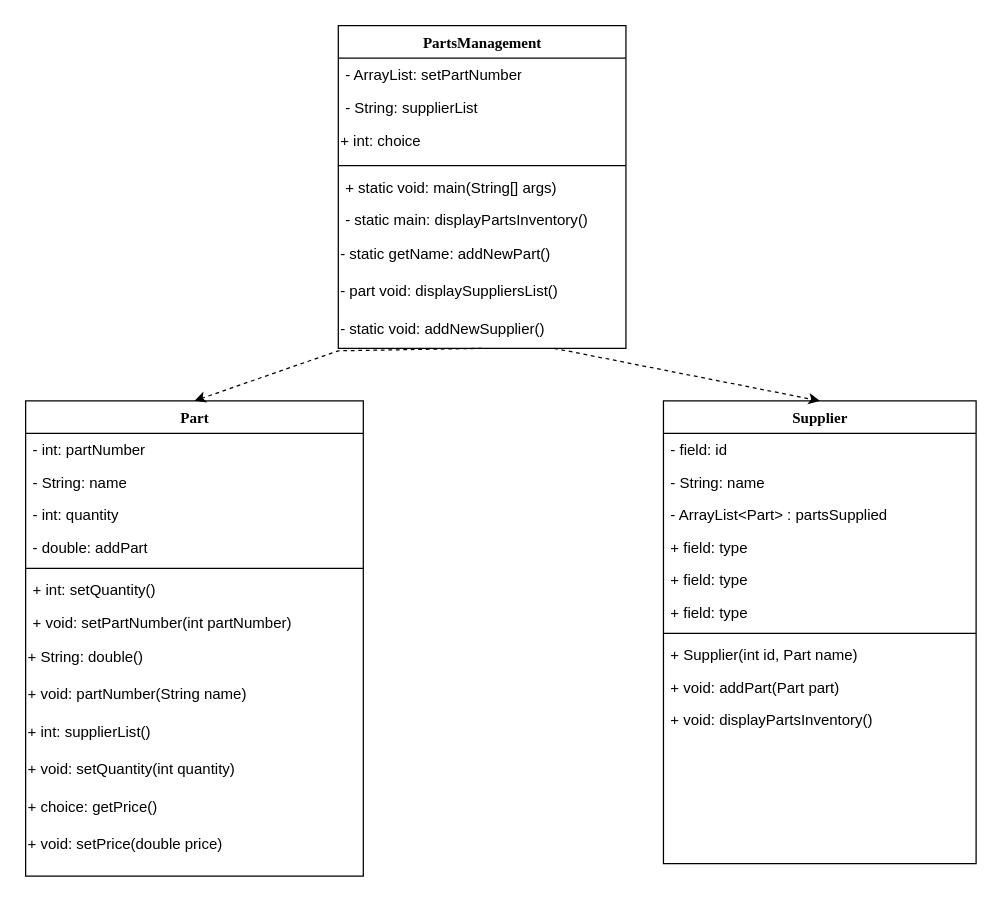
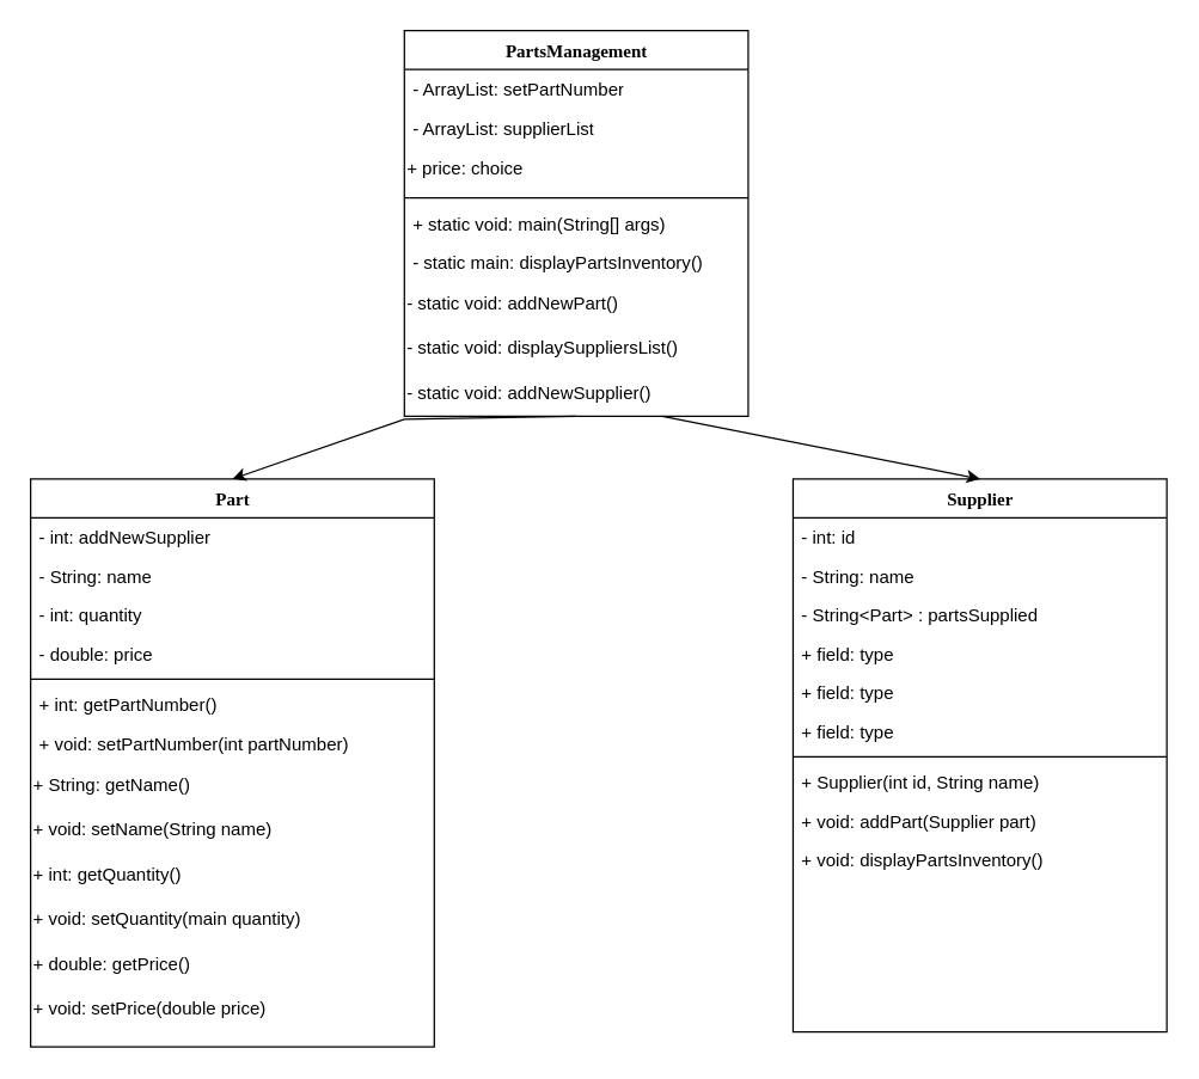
  <mxCell id="0" />
  <mxCell id="1" parent="0" />
  <mxCell id="2" value="Part" style="swimlane;html=1;fontStyle=1;align=center;verticalAlign=top;childLayout=stackLayout;horizontal=1;startSize=26;horizontalStack=0;resizeParent=1;resizeLast=0;collapsible=1;marginBottom=0;swimlaneFillColor=#ffffff;rounded=0;shadow=0;comic=0;labelBackgroundColor=none;strokeWidth=1;fillColor=none;fontFamily=Verdana;fontSize=12" parent="1" vertex="1"><mxGeometry x="20" y="320" width="270" height="380" as="geometry" /></mxCell>
- <mxCell id="3" value="- int: partNumber" style="text;html=1;strokeColor=none;fillColor=none;align=left;verticalAlign=top;spacingLeft=4;spacingRight=4;whiteSpace=wrap;overflow=hidden;rotatable=0;points=[[0,0.5],[1,0.5]];portConstraint=eastwest;" parent="2" vertex="1"><mxGeometry y="26" width="270" height="26" as="geometry" /></mxCell>
+ <mxCell id="3" value="- int: addNewSupplier" style="text;html=1;strokeColor=none;fillColor=none;align=left;verticalAlign=top;spacingLeft=4;spacingRight=4;whiteSpace=wrap;overflow=hidden;rotatable=0;points=[[0,0.5],[1,0.5]];portConstraint=eastwest;" parent="2" vertex="1"><mxGeometry y="26" width="270" height="26" as="geometry" /></mxCell>
  <mxCell id="4" value="- String: name" style="text;html=1;strokeColor=none;fillColor=none;align=left;verticalAlign=top;spacingLeft=4;spacingRight=4;whiteSpace=wrap;overflow=hidden;rotatable=0;points=[[0,0.5],[1,0.5]];portConstraint=eastwest;" parent="2" vertex="1"><mxGeometry y="52" width="270" height="26" as="geometry" /></mxCell>
  <mxCell id="5" value="- int: quantity" style="text;html=1;strokeColor=none;fillColor=none;align=left;verticalAlign=top;spacingLeft=4;spacingRight=4;whiteSpace=wrap;overflow=hidden;rotatable=0;points=[[0,0.5],[1,0.5]];portConstraint=eastwest;" parent="2" vertex="1"><mxGeometry y="78" width="270" height="26" as="geometry" /></mxCell>
- <mxCell id="6" value="- double: addPart" style="text;html=1;strokeColor=none;fillColor=none;align=left;verticalAlign=top;spacingLeft=4;spacingRight=4;whiteSpace=wrap;overflow=hidden;rotatable=0;points=[[0,0.5],[1,0.5]];portConstraint=eastwest;" parent="2" vertex="1"><mxGeometry y="104" width="270" height="26" as="geometry" /></mxCell>
+ <mxCell id="6" value="- double: price" style="text;html=1;strokeColor=none;fillColor=none;align=left;verticalAlign=top;spacingLeft=4;spacingRight=4;whiteSpace=wrap;overflow=hidden;rotatable=0;points=[[0,0.5],[1,0.5]];portConstraint=eastwest;" parent="2" vertex="1"><mxGeometry y="104" width="270" height="26" as="geometry" /></mxCell>
  <mxCell id="7" value="" style="line;html=1;strokeWidth=1;fillColor=none;align=left;verticalAlign=middle;spacingTop=-1;spacingLeft=3;spacingRight=3;rotatable=0;labelPosition=right;points=[];portConstraint=eastwest;" parent="2" vertex="1"><mxGeometry y="130" width="270" height="8" as="geometry" /></mxCell>
- <mxCell id="8" value="+ int: setQuantity()" style="text;html=1;strokeColor=none;fillColor=none;align=left;verticalAlign=top;spacingLeft=4;spacingRight=4;whiteSpace=wrap;overflow=hidden;rotatable=0;points=[[0,0.5],[1,0.5]];portConstraint=eastwest;" parent="2" vertex="1"><mxGeometry y="138" width="270" height="26" as="geometry" /></mxCell>
+ <mxCell id="8" value="+ int: getPartNumber()" style="text;html=1;strokeColor=none;fillColor=none;align=left;verticalAlign=top;spacingLeft=4;spacingRight=4;whiteSpace=wrap;overflow=hidden;rotatable=0;points=[[0,0.5],[1,0.5]];portConstraint=eastwest;" parent="2" vertex="1"><mxGeometry y="138" width="270" height="26" as="geometry" /></mxCell>
  <mxCell id="9" value="+ void: setPartNumber(int partNumber)" style="text;html=1;strokeColor=none;fillColor=none;align=left;verticalAlign=top;spacingLeft=4;spacingRight=4;whiteSpace=wrap;overflow=hidden;rotatable=0;points=[[0,0.5],[1,0.5]];portConstraint=eastwest;" parent="2" vertex="1"><mxGeometry y="164" width="270" height="26" as="geometry" /></mxCell>
- <mxCell id="10" value="&lt;div align=&quot;left&quot;&gt;+ String: double()&lt;br&gt;&lt;/div&gt;" style="text;html=1;align=left;verticalAlign=middle;whiteSpace=wrap;rounded=0;" vertex="1" parent="2"><mxGeometry y="190" width="270" height="30" as="geometry" /></mxCell>
- <mxCell id="11" value="&lt;div align=&quot;left&quot;&gt;+ void: partNumber(String name)&lt;/div&gt;" style="text;html=1;align=left;verticalAlign=middle;whiteSpace=wrap;rounded=0;" vertex="1" parent="2"><mxGeometry y="220" width="270" height="30" as="geometry" /></mxCell>
- <mxCell id="12" value="+ int: supplierList()" style="text;html=1;align=left;verticalAlign=middle;whiteSpace=wrap;rounded=0;" vertex="1" parent="2"><mxGeometry y="250" width="270" height="30" as="geometry" /></mxCell>
- <mxCell id="13" value="&lt;div align=&quot;left&quot;&gt;+ void: setQuantity(int quantity)&lt;/div&gt;" style="text;html=1;align=left;verticalAlign=middle;whiteSpace=wrap;rounded=0;" vertex="1" parent="2"><mxGeometry y="280" width="270" height="30" as="geometry" /></mxCell>
- <mxCell id="14" value="&lt;div align=&quot;left&quot;&gt;+ choice: getPrice()&lt;/div&gt;" style="text;html=1;align=left;verticalAlign=middle;whiteSpace=wrap;rounded=0;" vertex="1" parent="2"><mxGeometry y="310" width="270" height="30" as="geometry" /></mxCell>
+ <mxCell id="10" value="&lt;div align=&quot;left&quot;&gt;+ String: getName()&lt;br&gt;&lt;/div&gt;" style="text;html=1;align=left;verticalAlign=middle;whiteSpace=wrap;rounded=0;" vertex="1" parent="2"><mxGeometry y="190" width="270" height="30" as="geometry" /></mxCell>
+ <mxCell id="11" value="&lt;div align=&quot;left&quot;&gt;+ void: setName(String name)&lt;/div&gt;" style="text;html=1;align=left;verticalAlign=middle;whiteSpace=wrap;rounded=0;" vertex="1" parent="2"><mxGeometry y="220" width="270" height="30" as="geometry" /></mxCell>
+ <mxCell id="12" value="+ int: getQuantity()" style="text;html=1;align=left;verticalAlign=middle;whiteSpace=wrap;rounded=0;" vertex="1" parent="2"><mxGeometry y="250" width="270" height="30" as="geometry" /></mxCell>
+ <mxCell id="13" value="&lt;div align=&quot;left&quot;&gt;+ void: setQuantity(main quantity)&lt;/div&gt;" style="text;html=1;align=left;verticalAlign=middle;whiteSpace=wrap;rounded=0;" vertex="1" parent="2"><mxGeometry y="280" width="270" height="30" as="geometry" /></mxCell>
+ <mxCell id="14" value="&lt;div align=&quot;left&quot;&gt;+ double: getPrice()&lt;/div&gt;" style="text;html=1;align=left;verticalAlign=middle;whiteSpace=wrap;rounded=0;" vertex="1" parent="2"><mxGeometry y="310" width="270" height="30" as="geometry" /></mxCell>
  <mxCell id="15" value="&lt;div align=&quot;left&quot;&gt;+ void: setPrice(double price)&lt;/div&gt;" style="text;html=1;align=left;verticalAlign=middle;whiteSpace=wrap;rounded=0;" vertex="1" parent="2"><mxGeometry y="340" width="270" height="30" as="geometry" /></mxCell>
  <mxCell id="16" value="Supplier" style="swimlane;html=1;fontStyle=1;align=center;verticalAlign=top;childLayout=stackLayout;horizontal=1;startSize=26;horizontalStack=0;resizeParent=1;resizeLast=0;collapsible=1;marginBottom=0;swimlaneFillColor=#ffffff;rounded=0;shadow=0;comic=0;labelBackgroundColor=none;strokeWidth=1;fillColor=none;fontFamily=Verdana;fontSize=12" parent="1" vertex="1"><mxGeometry x="530" y="320" width="250" height="370" as="geometry" /></mxCell>
- <mxCell id="17" value="- field: id" style="text;html=1;strokeColor=none;fillColor=none;align=left;verticalAlign=top;spacingLeft=4;spacingRight=4;whiteSpace=wrap;overflow=hidden;rotatable=0;points=[[0,0.5],[1,0.5]];portConstraint=eastwest;" parent="16" vertex="1"><mxGeometry y="26" width="250" height="26" as="geometry" /></mxCell>
+ <mxCell id="17" value="- int: id" style="text;html=1;strokeColor=none;fillColor=none;align=left;verticalAlign=top;spacingLeft=4;spacingRight=4;whiteSpace=wrap;overflow=hidden;rotatable=0;points=[[0,0.5],[1,0.5]];portConstraint=eastwest;" parent="16" vertex="1"><mxGeometry y="26" width="250" height="26" as="geometry" /></mxCell>
  <mxCell id="18" value="- String: name" style="text;html=1;strokeColor=none;fillColor=none;align=left;verticalAlign=top;spacingLeft=4;spacingRight=4;whiteSpace=wrap;overflow=hidden;rotatable=0;points=[[0,0.5],[1,0.5]];portConstraint=eastwest;" parent="16" vertex="1"><mxGeometry y="52" width="250" height="26" as="geometry" /></mxCell>
- <mxCell id="19" value="- ArrayList&amp;lt;Part&amp;gt; : partsSupplied" style="text;html=1;strokeColor=none;fillColor=none;align=left;verticalAlign=top;spacingLeft=4;spacingRight=4;whiteSpace=wrap;overflow=hidden;rotatable=0;points=[[0,0.5],[1,0.5]];portConstraint=eastwest;" parent="16" vertex="1"><mxGeometry y="78" width="250" height="26" as="geometry" /></mxCell>
+ <mxCell id="19" value="- String&amp;lt;Part&amp;gt; : partsSupplied" style="text;html=1;strokeColor=none;fillColor=none;align=left;verticalAlign=top;spacingLeft=4;spacingRight=4;whiteSpace=wrap;overflow=hidden;rotatable=0;points=[[0,0.5],[1,0.5]];portConstraint=eastwest;" parent="16" vertex="1"><mxGeometry y="78" width="250" height="26" as="geometry" /></mxCell>
  <mxCell id="20" value="+ field: type" style="text;html=1;strokeColor=none;fillColor=none;align=left;verticalAlign=top;spacingLeft=4;spacingRight=4;whiteSpace=wrap;overflow=hidden;rotatable=0;points=[[0,0.5],[1,0.5]];portConstraint=eastwest;" parent="16" vertex="1"><mxGeometry y="104" width="250" height="26" as="geometry" /></mxCell>
  <mxCell id="21" value="+ field: type" style="text;html=1;strokeColor=none;fillColor=none;align=left;verticalAlign=top;spacingLeft=4;spacingRight=4;whiteSpace=wrap;overflow=hidden;rotatable=0;points=[[0,0.5],[1,0.5]];portConstraint=eastwest;" parent="16" vertex="1"><mxGeometry y="130" width="250" height="26" as="geometry" /></mxCell>
  <mxCell id="22" value="+ field: type" style="text;html=1;strokeColor=none;fillColor=none;align=left;verticalAlign=top;spacingLeft=4;spacingRight=4;whiteSpace=wrap;overflow=hidden;rotatable=0;points=[[0,0.5],[1,0.5]];portConstraint=eastwest;" parent="16" vertex="1"><mxGeometry y="156" width="250" height="26" as="geometry" /></mxCell>
  <mxCell id="23" value="" style="line;html=1;strokeWidth=1;fillColor=none;align=left;verticalAlign=middle;spacingTop=-1;spacingLeft=3;spacingRight=3;rotatable=0;labelPosition=right;points=[];portConstraint=eastwest;" parent="16" vertex="1"><mxGeometry y="182" width="250" height="8" as="geometry" /></mxCell>
- <mxCell id="24" value="+ Supplier(int id, Part name)" style="text;html=1;strokeColor=none;fillColor=none;align=left;verticalAlign=top;spacingLeft=4;spacingRight=4;whiteSpace=wrap;overflow=hidden;rotatable=0;points=[[0,0.5],[1,0.5]];portConstraint=eastwest;" parent="16" vertex="1"><mxGeometry y="190" width="250" height="26" as="geometry" /></mxCell>
- <mxCell id="25" value="+ void: addPart(Part part)" style="text;html=1;strokeColor=none;fillColor=none;align=left;verticalAlign=top;spacingLeft=4;spacingRight=4;whiteSpace=wrap;overflow=hidden;rotatable=0;points=[[0,0.5],[1,0.5]];portConstraint=eastwest;" parent="16" vertex="1"><mxGeometry y="216" width="250" height="26" as="geometry" /></mxCell>
+ <mxCell id="24" value="+ Supplier(int id, String name)" style="text;html=1;strokeColor=none;fillColor=none;align=left;verticalAlign=top;spacingLeft=4;spacingRight=4;whiteSpace=wrap;overflow=hidden;rotatable=0;points=[[0,0.5],[1,0.5]];portConstraint=eastwest;" parent="16" vertex="1"><mxGeometry y="190" width="250" height="26" as="geometry" /></mxCell>
+ <mxCell id="25" value="+ void: addPart(Supplier part)" style="text;html=1;strokeColor=none;fillColor=none;align=left;verticalAlign=top;spacingLeft=4;spacingRight=4;whiteSpace=wrap;overflow=hidden;rotatable=0;points=[[0,0.5],[1,0.5]];portConstraint=eastwest;" parent="16" vertex="1"><mxGeometry y="216" width="250" height="26" as="geometry" /></mxCell>
  <mxCell id="26" value="+ void: displayPartsInventory()" style="text;html=1;strokeColor=none;fillColor=none;align=left;verticalAlign=top;spacingLeft=4;spacingRight=4;whiteSpace=wrap;overflow=hidden;rotatable=0;points=[[0,0.5],[1,0.5]];portConstraint=eastwest;" parent="16" vertex="1"><mxGeometry y="242" width="250" height="26" as="geometry" /></mxCell>
  <mxCell id="27" value="PartsManagement" style="swimlane;html=1;fontStyle=1;align=center;verticalAlign=top;childLayout=stackLayout;horizontal=1;startSize=26;horizontalStack=0;resizeParent=1;resizeLast=0;collapsible=1;marginBottom=0;swimlaneFillColor=#ffffff;rounded=0;shadow=0;comic=0;labelBackgroundColor=none;strokeWidth=1;fillColor=none;fontFamily=Verdana;fontSize=12" parent="1" vertex="1"><mxGeometry x="270" y="20" width="230" height="258" as="geometry" /></mxCell>
  <mxCell id="28" value="- ArrayList: setPartNumber " style="text;html=1;strokeColor=none;fillColor=none;align=left;verticalAlign=top;spacingLeft=4;spacingRight=4;whiteSpace=wrap;overflow=hidden;rotatable=0;points=[[0,0.5],[1,0.5]];portConstraint=eastwest;" parent="27" vertex="1"><mxGeometry y="26" width="230" height="26" as="geometry" /></mxCell>
- <mxCell id="29" value="- String: supplierList " style="text;html=1;strokeColor=none;fillColor=none;align=left;verticalAlign=top;spacingLeft=4;spacingRight=4;whiteSpace=wrap;overflow=hidden;rotatable=0;points=[[0,0.5],[1,0.5]];portConstraint=eastwest;" parent="27" vertex="1"><mxGeometry y="52" width="230" height="26" as="geometry" /></mxCell>
- <mxCell id="30" value="&lt;div align=&quot;left&quot;&gt;+ int: choice&lt;/div&gt;" style="text;html=1;align=left;verticalAlign=middle;whiteSpace=wrap;rounded=0;" vertex="1" parent="27"><mxGeometry y="78" width="230" height="30" as="geometry" /></mxCell>
+ <mxCell id="29" value="- ArrayList: supplierList " style="text;html=1;strokeColor=none;fillColor=none;align=left;verticalAlign=top;spacingLeft=4;spacingRight=4;whiteSpace=wrap;overflow=hidden;rotatable=0;points=[[0,0.5],[1,0.5]];portConstraint=eastwest;" parent="27" vertex="1"><mxGeometry y="52" width="230" height="26" as="geometry" /></mxCell>
+ <mxCell id="30" value="&lt;div align=&quot;left&quot;&gt;+ price: choice&lt;/div&gt;" style="text;html=1;align=left;verticalAlign=middle;whiteSpace=wrap;rounded=0;" vertex="1" parent="27"><mxGeometry y="78" width="230" height="30" as="geometry" /></mxCell>
  <mxCell id="31" value="" style="line;html=1;strokeWidth=1;fillColor=none;align=left;verticalAlign=middle;spacingTop=-1;spacingLeft=3;spacingRight=3;rotatable=0;labelPosition=right;points=[];portConstraint=eastwest;" parent="27" vertex="1"><mxGeometry y="108" width="230" height="8" as="geometry" /></mxCell>
  <mxCell id="32" value="+ static void: main(String[] args)" style="text;html=1;strokeColor=none;fillColor=none;align=left;verticalAlign=top;spacingLeft=4;spacingRight=4;whiteSpace=wrap;overflow=hidden;rotatable=0;points=[[0,0.5],[1,0.5]];portConstraint=eastwest;" parent="27" vertex="1"><mxGeometry y="116" width="230" height="26" as="geometry" /></mxCell>
  <mxCell id="33" value="- static main: displayPartsInventory()" style="text;html=1;strokeColor=none;fillColor=none;align=left;verticalAlign=top;spacingLeft=4;spacingRight=4;whiteSpace=wrap;overflow=hidden;rotatable=0;points=[[0,0.5],[1,0.5]];portConstraint=eastwest;" parent="27" vertex="1"><mxGeometry y="142" width="230" height="26" as="geometry" /></mxCell>
- <mxCell id="34" value="&lt;div align=&quot;left&quot;&gt;- static getName: addNewPart()&lt;/div&gt;" style="text;html=1;align=left;verticalAlign=middle;whiteSpace=wrap;rounded=0;" vertex="1" parent="27"><mxGeometry y="168" width="230" height="30" as="geometry" /></mxCell>
- <mxCell id="35" value="&lt;div align=&quot;left&quot;&gt;- part void: displaySuppliersList()&lt;/div&gt;" style="text;html=1;align=left;verticalAlign=middle;whiteSpace=wrap;rounded=0;" vertex="1" parent="27"><mxGeometry y="198" width="230" height="30" as="geometry" /></mxCell>
+ <mxCell id="34" value="&lt;div align=&quot;left&quot;&gt;- static void: addNewPart()&lt;/div&gt;" style="text;html=1;align=left;verticalAlign=middle;whiteSpace=wrap;rounded=0;" vertex="1" parent="27"><mxGeometry y="168" width="230" height="30" as="geometry" /></mxCell>
+ <mxCell id="35" value="&lt;div align=&quot;left&quot;&gt;- static void: displaySuppliersList()&lt;/div&gt;" style="text;html=1;align=left;verticalAlign=middle;whiteSpace=wrap;rounded=0;" vertex="1" parent="27"><mxGeometry y="198" width="230" height="30" as="geometry" /></mxCell>
  <mxCell id="36" value="&lt;div align=&quot;left&quot;&gt;- static void: addNewSupplier()&lt;/div&gt;" style="text;html=1;align=left;verticalAlign=middle;whiteSpace=wrap;rounded=0;" vertex="1" parent="27"><mxGeometry y="228" width="230" height="30" as="geometry" /></mxCell>
- <mxCell id="37" value="" style="endArrow=classic;html=1;rounded=0;entryX=0.5;entryY=0;entryDx=0;entryDy=0;exitX=0.5;exitY=1;exitDx=0;exitDy=0;dashed=1;" edge="1" parent="1" source="27" target="2"><mxGeometry width="50" height="50" relative="1" as="geometry"><mxPoint x="380" y="230" as="sourcePoint" /><mxPoint x="250" y="290" as="targetPoint" /><Array as="points"><mxPoint x="270" y="280" /></Array></mxGeometry></mxCell>
- <mxCell id="38" value="" style="endArrow=classic;html=1;rounded=0;exitX=0.75;exitY=1;exitDx=0;exitDy=0;entryX=0.5;entryY=0;entryDx=0;entryDy=0;dashed=1;" edge="1" parent="1" source="27" target="16"><mxGeometry width="50" height="50" relative="1" as="geometry"><mxPoint x="370" y="380" as="sourcePoint" /><mxPoint x="420" y="330" as="targetPoint" /></mxGeometry></mxCell>
+ <mxCell id="37" value="" style="endArrow=classic;html=1;rounded=0;entryX=0.5;entryY=0;entryDx=0;entryDy=0;exitX=0.5;exitY=1;exitDx=0;exitDy=0;" edge="1" parent="1" source="27" target="2"><mxGeometry width="50" height="50" relative="1" as="geometry"><mxPoint x="380" y="230" as="sourcePoint" /><mxPoint x="250" y="290" as="targetPoint" /><Array as="points"><mxPoint x="270" y="280" /></Array></mxGeometry></mxCell>
+ <mxCell id="38" value="" style="endArrow=classic;html=1;rounded=0;exitX=0.75;exitY=1;exitDx=0;exitDy=0;entryX=0.5;entryY=0;entryDx=0;entryDy=0;" edge="1" parent="1" source="27" target="16"><mxGeometry width="50" height="50" relative="1" as="geometry"><mxPoint x="370" y="380" as="sourcePoint" /><mxPoint x="420" y="330" as="targetPoint" /></mxGeometry></mxCell>
